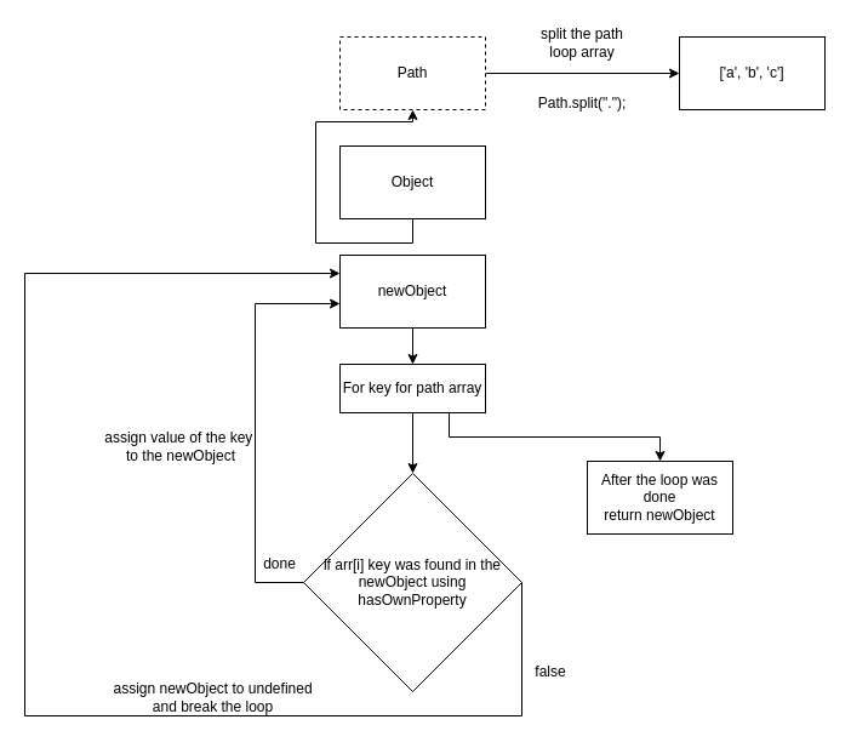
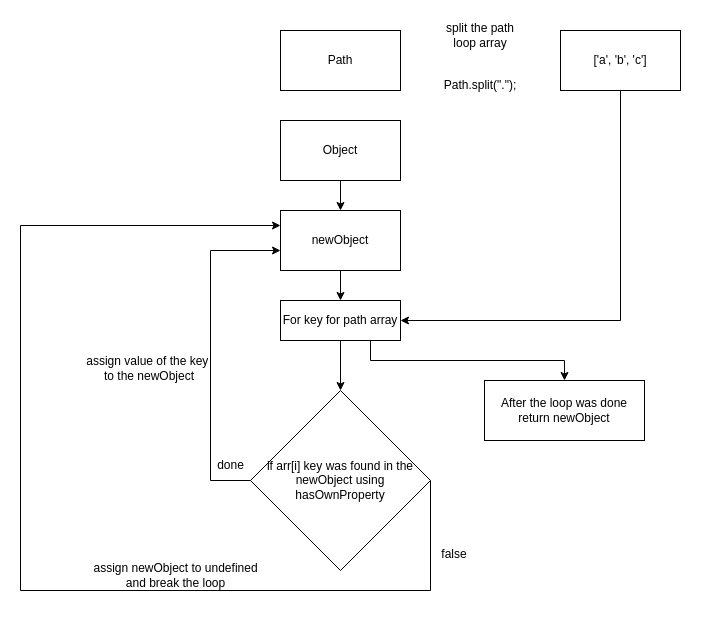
  <mxCell id="0" />
  <mxCell id="1" parent="0" />
- <mxCell id="2" value="" style="edgeStyle=orthogonalEdgeStyle;rounded=0;orthogonalLoop=1;jettySize=auto;html=1;" edge="1" parent="1" source="3" target="5"><mxGeometry relative="1" as="geometry" /></mxCell>
- <mxCell id="3" value="Path" style="rounded=0;whiteSpace=wrap;html=1;dashed=1;" vertex="1" parent="1"><mxGeometry x="280" y="30" width="120" height="60" as="geometry" /></mxCell>
+ <mxCell id="3" value="Path" style="rounded=0;whiteSpace=wrap;html=1;" vertex="1" parent="1"><mxGeometry x="280" y="30" width="120" height="60" as="geometry" /></mxCell>
+ <mxCell id="4" style="edgeStyle=orthogonalEdgeStyle;rounded=0;orthogonalLoop=1;jettySize=auto;html=1;exitX=0.5;exitY=1;exitDx=0;exitDy=0;entryX=1;entryY=0.5;entryDx=0;entryDy=0;" edge="1" parent="1" source="5" target="14"><mxGeometry relative="1" as="geometry" /></mxCell>
  <mxCell id="5" value="['a', 'b', 'c']" style="whiteSpace=wrap;html=1;rounded=0;" vertex="1" parent="1"><mxGeometry x="560" y="30" width="120" height="60" as="geometry" /></mxCell>
  <mxCell id="6" value="split the path loop array" style="text;html=1;strokeColor=none;fillColor=none;align=center;verticalAlign=middle;whiteSpace=wrap;rounded=0;" vertex="1" parent="1"><mxGeometry x="440" y="20" width="80" height="30" as="geometry" /></mxCell>
  <mxCell id="7" value="Path.split(&quot;.&quot;);" style="text;html=1;strokeColor=none;fillColor=none;align=center;verticalAlign=middle;whiteSpace=wrap;rounded=0;" vertex="1" parent="1"><mxGeometry x="450" y="70" width="60" height="30" as="geometry" /></mxCell>
  <mxCell id="8" style="edgeStyle=orthogonalEdgeStyle;rounded=0;orthogonalLoop=1;jettySize=auto;html=1;exitX=0.5;exitY=1;exitDx=0;exitDy=0;entryX=0.5;entryY=0;entryDx=0;entryDy=0;" edge="1" parent="1" source="9" target="14"><mxGeometry relative="1" as="geometry" /></mxCell>
  <mxCell id="9" value="newObject" style="rounded=0;whiteSpace=wrap;html=1;" vertex="1" parent="1"><mxGeometry x="280" y="210" width="120" height="60" as="geometry" /></mxCell>
- <mxCell id="10" style="edgeStyle=orthogonalEdgeStyle;rounded=0;orthogonalLoop=1;jettySize=auto;html=1;exitX=0.5;exitY=1;exitDx=0;exitDy=0;" edge="1" parent="1" source="11" target="3"><mxGeometry relative="1" as="geometry" /></mxCell>
+ <mxCell id="10" style="edgeStyle=orthogonalEdgeStyle;rounded=0;orthogonalLoop=1;jettySize=auto;html=1;exitX=0.5;exitY=1;exitDx=0;exitDy=0;entryX=0.5;entryY=0;entryDx=0;entryDy=0;" edge="1" parent="1" source="11" target="9"><mxGeometry relative="1" as="geometry" /></mxCell>
  <mxCell id="11" value="Object" style="rounded=0;whiteSpace=wrap;html=1;" vertex="1" parent="1"><mxGeometry x="280" y="120" width="120" height="60" as="geometry" /></mxCell>
  <mxCell id="12" value="" style="edgeStyle=orthogonalEdgeStyle;rounded=0;orthogonalLoop=1;jettySize=auto;html=1;" edge="1" parent="1" source="14" target="18"><mxGeometry relative="1" as="geometry" /></mxCell>
  <mxCell id="13" style="edgeStyle=orthogonalEdgeStyle;rounded=0;orthogonalLoop=1;jettySize=auto;html=1;exitX=0.75;exitY=1;exitDx=0;exitDy=0;" edge="1" parent="1" source="14" target="22"><mxGeometry relative="1" as="geometry"><mxPoint x="550" y="390" as="targetPoint" /></mxGeometry></mxCell>
  <mxCell id="14" value="For key for path array" style="rounded=0;whiteSpace=wrap;html=1;" vertex="1" parent="1"><mxGeometry x="280" y="300" width="120" height="40" as="geometry" /></mxCell>
  <mxCell id="15" value="assign value of the key&amp;nbsp;&lt;br&gt;to the newObject" style="text;html=1;strokeColor=none;fillColor=none;align=center;verticalAlign=middle;whiteSpace=wrap;rounded=0;" vertex="1" parent="1"><mxGeometry x="59" y="340" width="180" height="55" as="geometry" /></mxCell>
  <mxCell id="16" style="edgeStyle=orthogonalEdgeStyle;rounded=0;orthogonalLoop=1;jettySize=auto;html=1;exitX=0;exitY=0.5;exitDx=0;exitDy=0;" edge="1" parent="1" source="18"><mxGeometry relative="1" as="geometry"><mxPoint x="280" y="250" as="targetPoint" /><Array as="points"><mxPoint x="210" y="480" /><mxPoint x="210" y="250" /><mxPoint x="280" y="250" /></Array></mxGeometry></mxCell>
  <mxCell id="17" style="edgeStyle=orthogonalEdgeStyle;rounded=0;orthogonalLoop=1;jettySize=auto;html=1;exitX=1;exitY=0.5;exitDx=0;exitDy=0;entryX=0;entryY=0.25;entryDx=0;entryDy=0;" edge="1" parent="1" source="18" target="9"><mxGeometry relative="1" as="geometry"><Array as="points"><mxPoint x="430" y="590" /><mxPoint x="20" y="590" /><mxPoint x="20" y="225" /></Array></mxGeometry></mxCell>
  <mxCell id="18" value="if arr[i] key was found in the newObject using hasOwnProperty" style="rhombus;whiteSpace=wrap;html=1;rounded=0;" vertex="1" parent="1"><mxGeometry x="250" y="390" width="180" height="180" as="geometry" /></mxCell>
  <mxCell id="19" value="done" style="text;html=1;align=center;verticalAlign=middle;resizable=0;points=[];autosize=1;strokeColor=none;fillColor=none;" vertex="1" parent="1"><mxGeometry x="210" y="450" width="40" height="30" as="geometry" /></mxCell>
  <mxCell id="20" value="false" style="text;html=1;strokeColor=none;fillColor=none;align=center;verticalAlign=middle;whiteSpace=wrap;rounded=0;" vertex="1" parent="1"><mxGeometry x="424" y="539" width="60" height="30" as="geometry" /></mxCell>
  <mxCell id="21" value="assign newObject to undefined&lt;br&gt;and break the loop" style="text;html=1;align=center;verticalAlign=middle;resizable=0;points=[];autosize=1;strokeColor=none;fillColor=none;" vertex="1" parent="1"><mxGeometry x="80" y="555" width="190" height="40" as="geometry" /></mxCell>
- <mxCell id="22" value="After the loop was done&lt;br&gt;return newObject" style="rounded=0;whiteSpace=wrap;html=1;" vertex="1" parent="1"><mxGeometry x="484" y="380" width="120" height="60" as="geometry" /></mxCell>
+ <mxCell id="22" value="After the loop was done&lt;br&gt;return newObject" style="rounded=0;whiteSpace=wrap;html=1;" vertex="1" parent="1"><mxGeometry x="484" y="380" width="160" height="60" as="geometry" /></mxCell>
